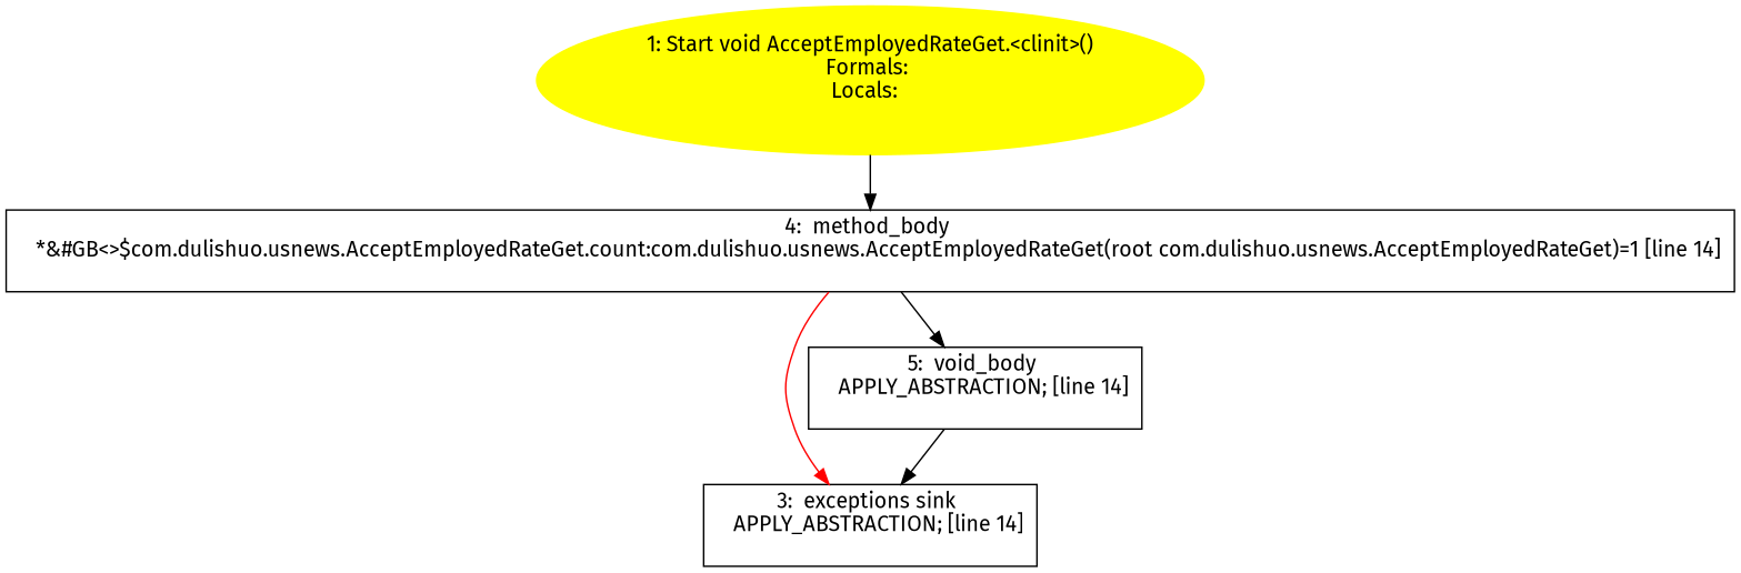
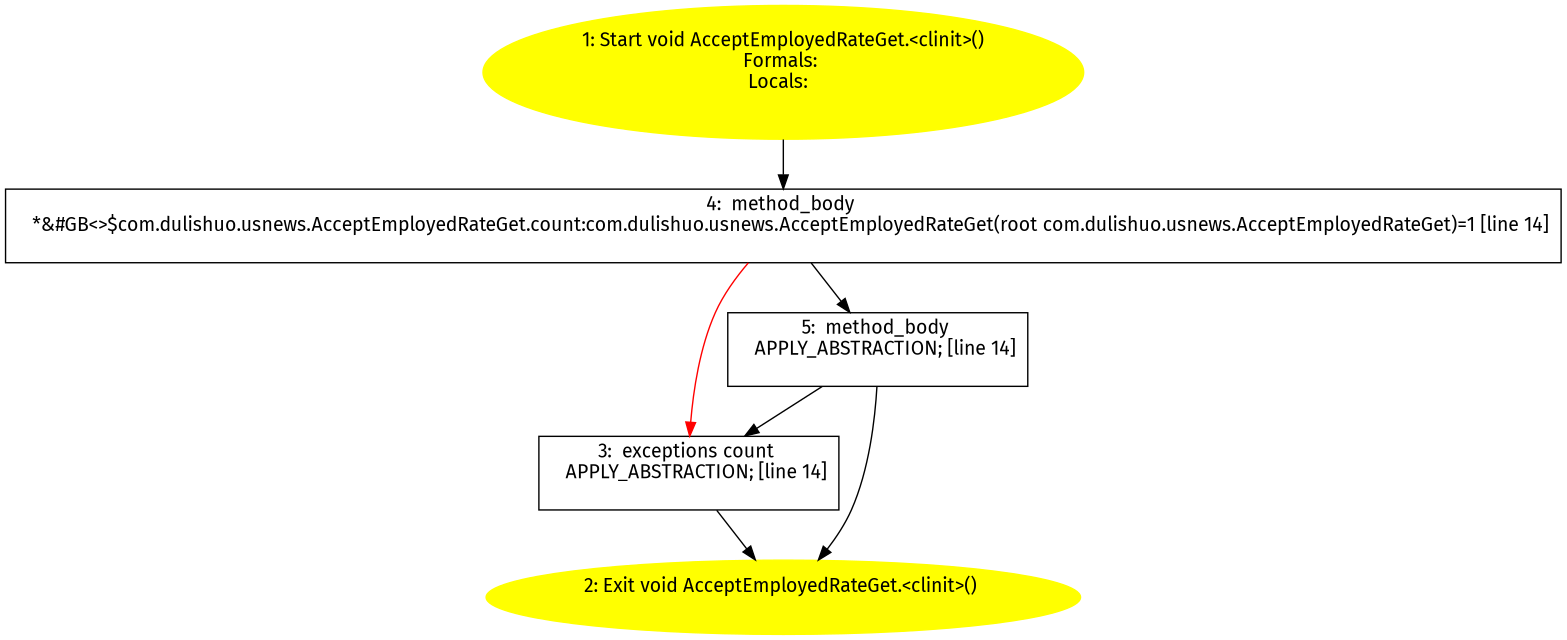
  digraph {
    fontname="Fira Sans"
    node [fontname="Fira Sans" shape=box]
    edge [fontname="Fira Sans"]
    n1 [color=yellow label="1: Start void AcceptEmployedRateGet.<clinit>()\nFormals: \nLocals:  \n  " style=filled shape=""]
    n2 [label="4:  method_body \n   *&#GB<>$com.dulishuo.usnews.AcceptEmployedRateGet.count:com.dulishuo.usnews.AcceptEmployedRateGet(root com.dulishuo.usnews.AcceptEmployedRateGet)=1 [line 14]\n "]
-   n3 [label="3:  exceptions sink \n   APPLY_ABSTRACTION; [line 14]\n "]
-   n4 [label="5:  void_body \n   APPLY_ABSTRACTION; [line 14]\n "]
+   n3 [label="3:  exceptions count \n   APPLY_ABSTRACTION; [line 14]\n "]
+   n4 [label="5:  method_body \n   APPLY_ABSTRACTION; [line 14]\n "]
+   n5 [color=yellow label="2: Exit void AcceptEmployedRateGet.<clinit>() \n  " style=filled shape=""]
    n1 -> n2
    n2 -> n3 [color=red]
    n2 -> n4
+   n3 -> n5
    n4 -> n3 [color=black]
+   n4 -> n5
  }
